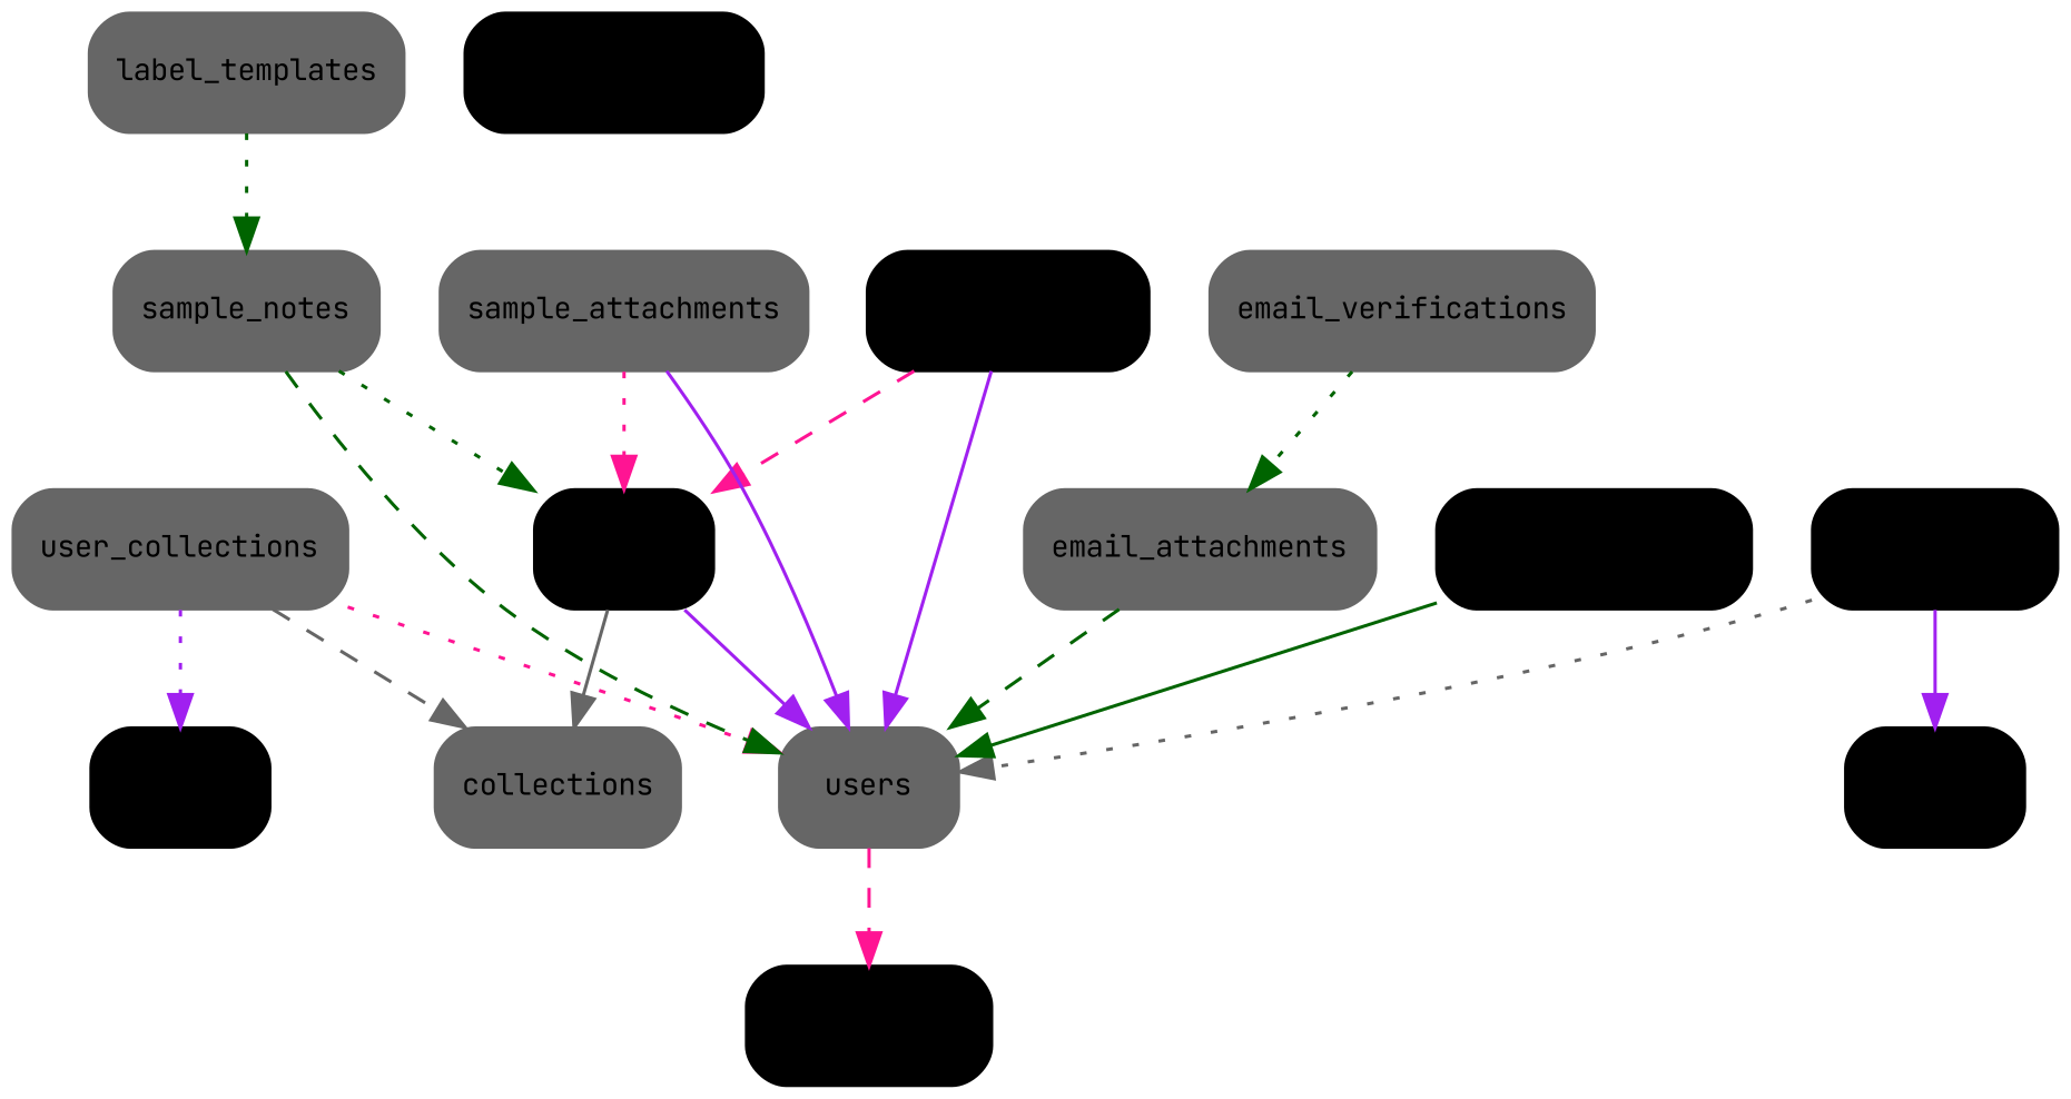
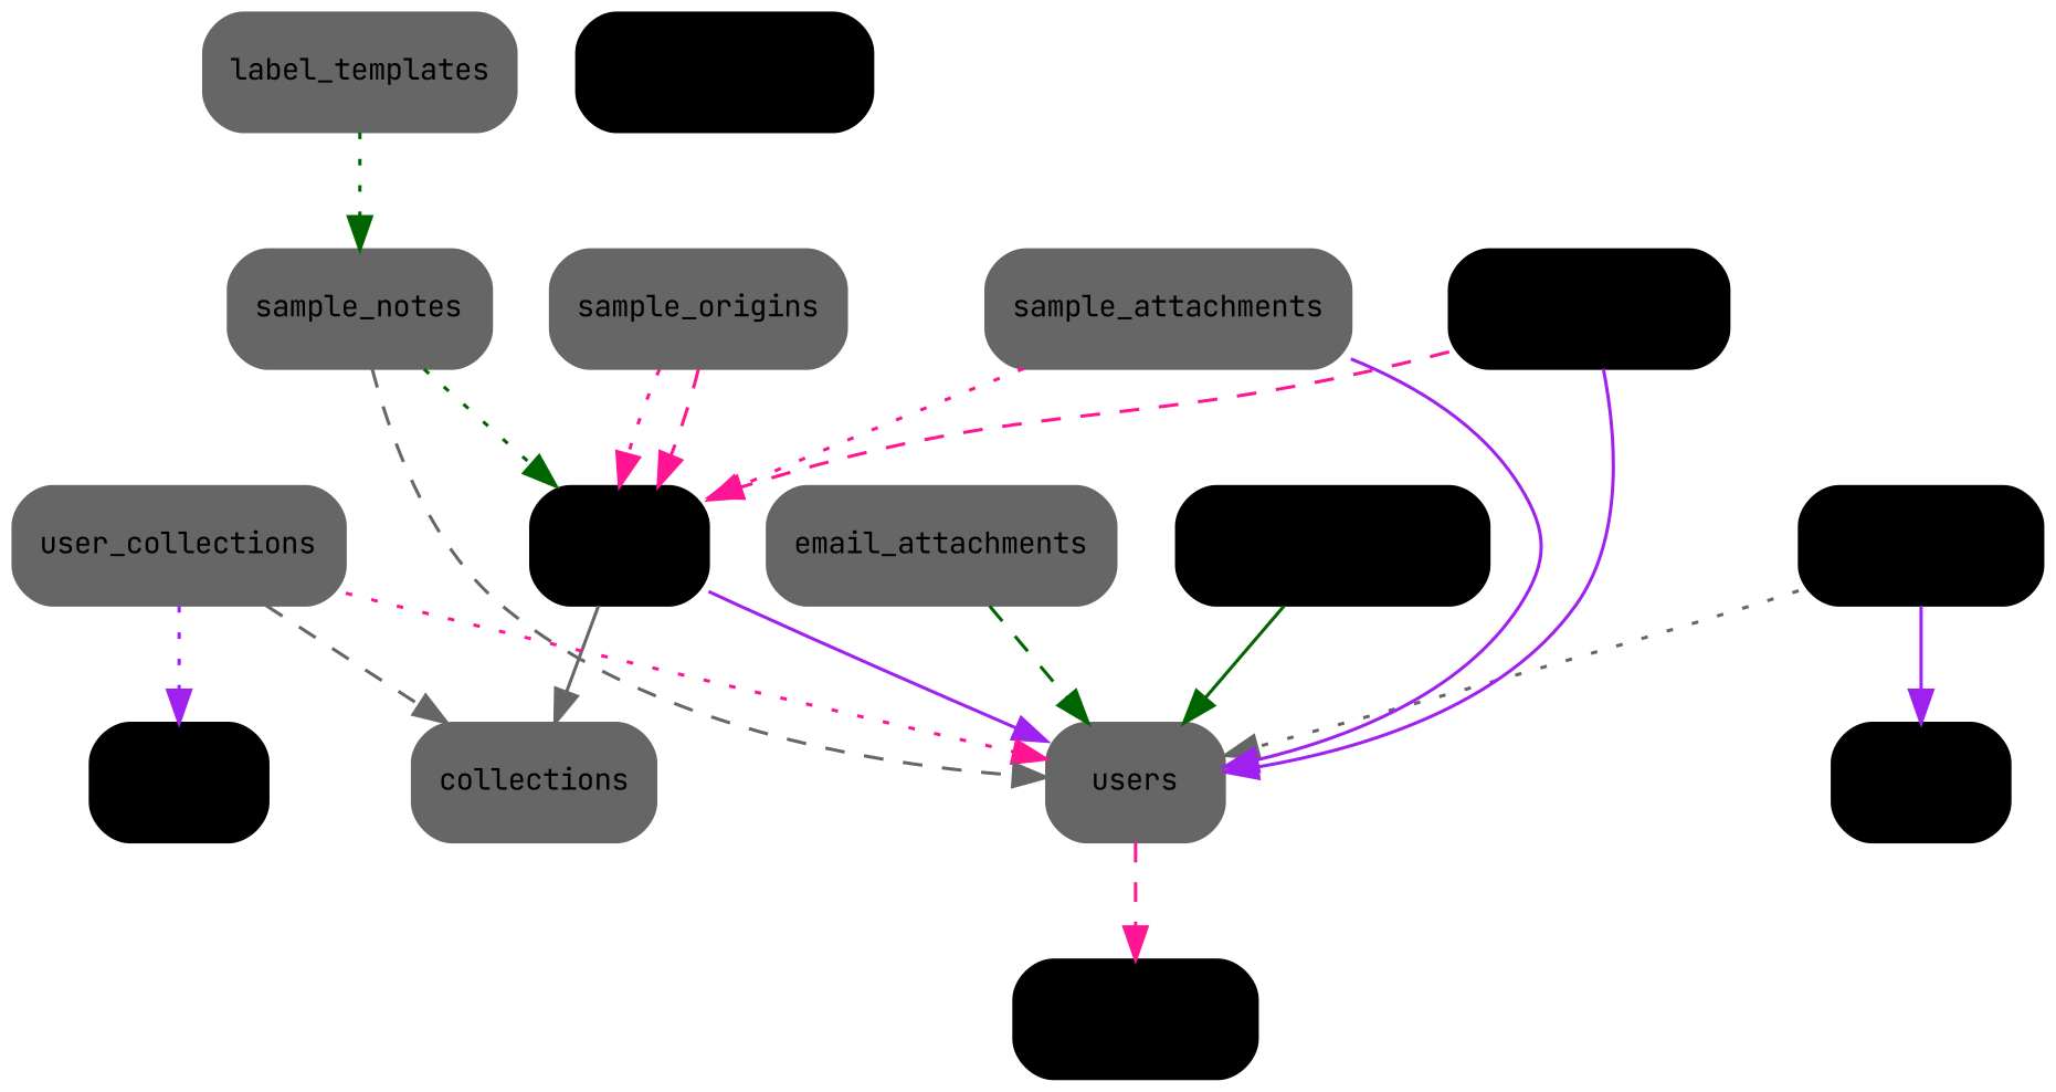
  digraph {
    fontname="JetBrains Mono"
    rankdir=TB
    node [color=gray40 fontname="JetBrains Mono" fontsize=9 shape=box style="rounded,filled"]
    edge [color=deeppink fontname="JetBrains Mono" fontsize=9 style=dotted]
    user_limits [color=black]
    users
    samples [color=black]
    collections
    user_collections
    roles [color=black]
    user_groups [color=black]
    groups [color=black]
+   sample_origins
    sample_audits [color=black]
    sample_notes
    sample_attachments
    n13 [label=email_attachments]
-   email_verifications
    password_reset [color=black]
    label_templates
    password_resets [color=black]
    users -> user_limits [style=dashed]
    samples -> users [color=purple style=solid]
    samples -> collections [color=gray40 style=solid]
    user_collections -> users
    user_collections -> collections [color=gray40 style=dashed]
    user_collections -> roles [color=purple]
    user_groups -> users [color=gray40]
    user_groups -> groups [color=purple style=solid]
+   sample_origins -> samples
+   sample_origins -> samples [style=dashed]
    sample_audits -> users [color=purple style=solid]
    sample_audits -> samples [style=dashed]
-   sample_notes -> users [color=darkgreen style=dashed]
+   sample_notes -> users [color=gray40 style=dashed]
    sample_notes -> samples [color=darkgreen]
    sample_attachments -> users [color=purple style=solid]
    sample_attachments -> samples
    n13 -> users [color=darkgreen style=dashed]
-   email_verifications -> n13 [color=darkgreen]
    label_templates -> sample_notes [color=darkgreen]
    password_resets -> users [color=darkgreen style=solid]
  }
